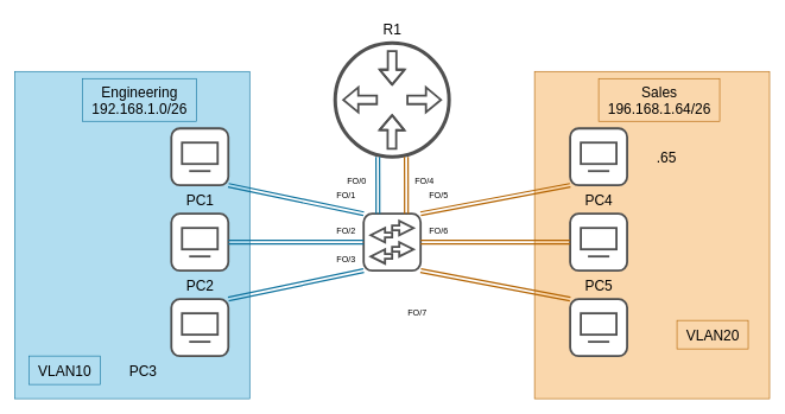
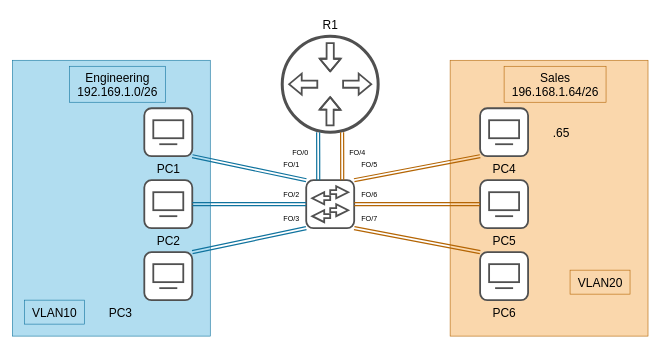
  <mxCell id="0" />
  <mxCell id="1" parent="0" />
  <mxCell id="2" value="" style="rounded=0;whiteSpace=wrap;html=1;fontSize=20;fillColor=#fad7ac;strokeColor=#b46504;" parent="1" vertex="1"><mxGeometry x="750" y="100" width="330" height="460" as="geometry" /></mxCell>
  <mxCell id="3" value="&lt;div&gt;Sales&lt;br&gt;&lt;/div&gt;&lt;div&gt;196.168.1.64/26&lt;br&gt;&lt;/div&gt;" style="text;html=1;align=center;verticalAlign=middle;resizable=0;points=[];autosize=1;strokeColor=#b46504;fillColor=#fad7ac;fontSize=20;" parent="1" vertex="1"><mxGeometry x="840" y="110" width="170" height="60" as="geometry" /></mxCell>
  <mxCell id="4" value="" style="rounded=0;whiteSpace=wrap;html=1;fontSize=20;fillColor=#b1ddf0;strokeColor=#10739e;" parent="1" vertex="1"><mxGeometry x="20" y="100" width="330" height="460" as="geometry" /></mxCell>
  <mxCell id="5" value="" style="group" parent="1" vertex="1" connectable="0"><mxGeometry x="470" y="60" width="160" height="160" as="geometry" /></mxCell>
  <mxCell id="6" value="" style="ellipse;whiteSpace=wrap;html=1;aspect=fixed;fontSize=40;fontColor=#232F3E;strokeColor=#505050;strokeWidth=5;" parent="5" vertex="1"><mxGeometry width="160" height="160" as="geometry" /></mxCell>
  <mxCell id="7" value="" style="shape=flexArrow;endArrow=classic;html=1;rounded=0;fontSize=40;fontColor=#232F3E;entryX=0.5;entryY=0.375;entryDx=0;entryDy=0;entryPerimeter=0;strokeColor=#505050;strokeWidth=3;" parent="5" target="6" edge="1"><mxGeometry width="50" height="50" relative="1" as="geometry"><mxPoint x="80" y="10" as="sourcePoint" /><mxPoint x="80" y="-50.333" as="targetPoint" /><Array as="points"><mxPoint x="80" y="30" /></Array></mxGeometry></mxCell>
  <mxCell id="8" value="" style="shape=flexArrow;endArrow=classic;html=1;rounded=0;fontSize=40;fontColor=#232F3E;strokeColor=#505050;strokeWidth=3;" parent="5" edge="1"><mxGeometry width="50" height="50" relative="1" as="geometry"><mxPoint x="79.71" y="150" as="sourcePoint" /><mxPoint x="80" y="100" as="targetPoint" /><Array as="points"><mxPoint x="79.71" y="130" /></Array></mxGeometry></mxCell>
  <mxCell id="9" value="" style="shape=flexArrow;endArrow=classic;html=1;rounded=0;fontSize=40;fontColor=#232F3E;strokeColor=#505050;strokeWidth=3;" parent="5" edge="1"><mxGeometry width="50" height="50" relative="1" as="geometry"><mxPoint x="100" y="79.86" as="sourcePoint" /><mxPoint x="150" y="79.86" as="targetPoint" /></mxGeometry></mxCell>
  <mxCell id="10" value="" style="shape=flexArrow;endArrow=classic;html=1;rounded=0;fontSize=40;fontColor=#232F3E;strokeColor=#505050;strokeWidth=3;" parent="5" edge="1"><mxGeometry width="50" height="50" relative="1" as="geometry"><mxPoint x="60" y="79.86" as="sourcePoint" /><mxPoint x="10" y="79.86" as="targetPoint" /></mxGeometry></mxCell>
  <mxCell id="11" value="" style="group" parent="1" vertex="1" connectable="0"><mxGeometry x="510" y="300" width="80" height="80" as="geometry" /></mxCell>
  <mxCell id="12" value="" style="rounded=1;whiteSpace=wrap;html=1;strokeWidth=3;strokeColor=#505050;" parent="11" vertex="1"><mxGeometry width="80" height="80" as="geometry" /></mxCell>
  <mxCell id="13" value="" style="html=1;shadow=0;dashed=0;align=center;verticalAlign=middle;shape=mxgraph.arrows2.arrow;dy=0.67;dx=20;notch=0;rounded=1;strokeColor=#505050;strokeWidth=3;" parent="11" vertex="1"><mxGeometry x="40" y="10" width="30" height="20" as="geometry" /></mxCell>
  <mxCell id="14" value="" style="html=1;shadow=0;dashed=0;align=center;verticalAlign=middle;shape=mxgraph.arrows2.arrow;dy=0.67;dx=20;notch=0;rounded=1;strokeColor=#505050;strokeWidth=3;flipV=0;flipH=1;" parent="11" vertex="1"><mxGeometry x="10" y="20" width="30" height="20" as="geometry" /></mxCell>
  <mxCell id="15" value="" style="html=1;shadow=0;dashed=0;align=center;verticalAlign=middle;shape=mxgraph.arrows2.arrow;dy=0.67;dx=20;notch=0;rounded=1;strokeColor=#505050;strokeWidth=3;" parent="11" vertex="1"><mxGeometry x="40" y="40" width="30" height="20" as="geometry" /></mxCell>
  <mxCell id="16" value="" style="html=1;shadow=0;dashed=0;align=center;verticalAlign=middle;shape=mxgraph.arrows2.arrow;dy=0.67;dx=20;notch=0;rounded=1;strokeColor=#505050;strokeWidth=3;flipH=1;" parent="11" vertex="1"><mxGeometry x="10" y="50" width="30" height="20" as="geometry" /></mxCell>
  <mxCell id="17" value="" style="group" parent="1" vertex="1" connectable="0"><mxGeometry x="240" y="180" width="80" height="80" as="geometry" /></mxCell>
  <mxCell id="18" value="" style="rounded=1;whiteSpace=wrap;html=1;strokeWidth=3;strokeColor=#505050;" parent="17" vertex="1"><mxGeometry width="80" height="80" as="geometry" /></mxCell>
  <mxCell id="19" value="" style="rounded=0;whiteSpace=wrap;html=1;strokeColor=#505050;strokeWidth=3;" parent="17" vertex="1"><mxGeometry x="15" y="20" width="50" height="30" as="geometry" /></mxCell>
  <mxCell id="20" value="" style="endArrow=none;html=1;rounded=0;strokeWidth=3;strokeColor=#505050;" parent="17" edge="1"><mxGeometry width="50" height="50" relative="1" as="geometry"><mxPoint x="25" y="60" as="sourcePoint" /><mxPoint x="55" y="60" as="targetPoint" /></mxGeometry></mxCell>
  <mxCell id="21" value="&lt;font style=&quot;font-size: 20px;&quot;&gt;R1&lt;/font&gt;" style="text;html=1;align=center;verticalAlign=middle;resizable=0;points=[];autosize=1;strokeColor=none;fillColor=none;" parent="1" vertex="1"><mxGeometry x="525" width="50" height="40" as="geometry" y="20" /></mxCell>
  <mxCell id="22" value="" style="group" parent="1" vertex="1" connectable="0"><mxGeometry x="240" y="300" width="80" height="80" as="geometry" /></mxCell>
  <mxCell id="23" value="" style="rounded=1;whiteSpace=wrap;html=1;strokeWidth=3;strokeColor=#505050;" parent="22" vertex="1"><mxGeometry width="80" height="80" as="geometry" /></mxCell>
  <mxCell id="24" value="" style="rounded=0;whiteSpace=wrap;html=1;strokeColor=#505050;strokeWidth=3;" parent="22" vertex="1"><mxGeometry x="15" y="20" width="50" height="30" as="geometry" /></mxCell>
  <mxCell id="25" value="" style="endArrow=none;html=1;rounded=0;strokeWidth=3;strokeColor=#505050;" parent="22" edge="1"><mxGeometry width="50" height="50" relative="1" as="geometry"><mxPoint x="25" y="60" as="sourcePoint" /><mxPoint x="55" y="60" as="targetPoint" /></mxGeometry></mxCell>
  <mxCell id="26" style="edgeStyle=none;shape=link;rounded=0;orthogonalLoop=1;jettySize=auto;html=1;exitX=1;exitY=0.5;exitDx=0;exitDy=0;entryX=0;entryY=0.5;entryDx=0;entryDy=0;fontSize=20;fillColor=#b1ddf0;strokeColor=#10739e;strokeWidth=2;" parent="1" source="23" target="12" edge="1"><mxGeometry relative="1" as="geometry" /></mxCell>
  <mxCell id="27" value="" style="group" parent="1" vertex="1" connectable="0"><mxGeometry x="240" y="420" width="80" height="80" as="geometry" /></mxCell>
  <mxCell id="28" value="" style="rounded=1;whiteSpace=wrap;html=1;strokeWidth=3;strokeColor=#505050;" parent="27" vertex="1"><mxGeometry width="80" height="80" as="geometry" /></mxCell>
  <mxCell id="29" value="" style="rounded=0;whiteSpace=wrap;html=1;strokeColor=#505050;strokeWidth=3;" parent="27" vertex="1"><mxGeometry x="15" y="20" width="50" height="30" as="geometry" /></mxCell>
  <mxCell id="30" value="" style="endArrow=none;html=1;rounded=0;strokeWidth=3;strokeColor=#505050;" parent="27" edge="1"><mxGeometry width="50" height="50" relative="1" as="geometry"><mxPoint x="25" y="60" as="sourcePoint" /><mxPoint x="55" y="60" as="targetPoint" /></mxGeometry></mxCell>
  <mxCell id="31" style="edgeStyle=none;shape=link;rounded=0;orthogonalLoop=1;jettySize=auto;html=1;exitX=1;exitY=0;exitDx=0;exitDy=0;entryX=0;entryY=1;entryDx=0;entryDy=0;fontSize=20;fillColor=#b1ddf0;strokeColor=#10739e;strokeWidth=2;" parent="1" source="28" target="12" edge="1"><mxGeometry relative="1" as="geometry" /></mxCell>
  <mxCell id="32" style="edgeStyle=none;shape=link;rounded=0;orthogonalLoop=1;jettySize=auto;html=1;exitX=1;exitY=1;exitDx=0;exitDy=0;entryX=0;entryY=0;entryDx=0;entryDy=0;fontSize=20;fillColor=#b1ddf0;strokeColor=#10739e;strokeWidth=2;" parent="1" source="18" target="12" edge="1"><mxGeometry relative="1" as="geometry" /></mxCell>
  <mxCell id="33" value="" style="group" parent="1" vertex="1" connectable="0"><mxGeometry x="800" y="180" width="80" height="80" as="geometry" /></mxCell>
  <mxCell id="34" value="" style="rounded=1;whiteSpace=wrap;html=1;strokeWidth=3;strokeColor=#505050;" parent="33" vertex="1"><mxGeometry width="80" height="80" as="geometry" /></mxCell>
  <mxCell id="35" value="" style="rounded=0;whiteSpace=wrap;html=1;strokeColor=#505050;strokeWidth=3;" parent="33" vertex="1"><mxGeometry x="15" y="20" width="50" height="30" as="geometry" /></mxCell>
  <mxCell id="36" value="" style="endArrow=none;html=1;rounded=0;strokeWidth=3;strokeColor=#505050;" parent="33" edge="1"><mxGeometry width="50" height="50" relative="1" as="geometry"><mxPoint x="25" y="60" as="sourcePoint" /><mxPoint x="55" y="60" as="targetPoint" /></mxGeometry></mxCell>
  <mxCell id="37" value="" style="group" parent="1" vertex="1" connectable="0"><mxGeometry x="800" y="300" width="80" height="80" as="geometry" /></mxCell>
  <mxCell id="38" value="" style="rounded=1;whiteSpace=wrap;html=1;strokeWidth=3;strokeColor=#505050;" parent="37" vertex="1"><mxGeometry width="80" height="80" as="geometry" /></mxCell>
  <mxCell id="39" value="" style="rounded=0;whiteSpace=wrap;html=1;strokeColor=#505050;strokeWidth=3;" parent="37" vertex="1"><mxGeometry x="15" y="20" width="50" height="30" as="geometry" /></mxCell>
  <mxCell id="40" value="" style="endArrow=none;html=1;rounded=0;strokeWidth=3;strokeColor=#505050;" parent="37" edge="1"><mxGeometry width="50" height="50" relative="1" as="geometry"><mxPoint x="25" y="60" as="sourcePoint" /><mxPoint x="55" y="60" as="targetPoint" /></mxGeometry></mxCell>
  <mxCell id="41" value="" style="group" parent="1" vertex="1" connectable="0"><mxGeometry x="800" y="420" width="80" height="80" as="geometry" /></mxCell>
  <mxCell id="42" value="" style="rounded=1;whiteSpace=wrap;html=1;strokeWidth=3;strokeColor=#505050;" parent="41" vertex="1"><mxGeometry width="80" height="80" as="geometry" /></mxCell>
  <mxCell id="43" value="" style="rounded=0;whiteSpace=wrap;html=1;strokeColor=#505050;strokeWidth=3;" parent="41" vertex="1"><mxGeometry x="15" y="20" width="50" height="30" as="geometry" /></mxCell>
  <mxCell id="44" value="" style="endArrow=none;html=1;rounded=0;strokeWidth=3;strokeColor=#505050;" parent="41" edge="1"><mxGeometry width="50" height="50" relative="1" as="geometry"><mxPoint x="25" y="60" as="sourcePoint" /><mxPoint x="55" y="60" as="targetPoint" /></mxGeometry></mxCell>
  <mxCell id="45" style="edgeStyle=none;shape=link;rounded=0;orthogonalLoop=1;jettySize=auto;html=1;exitX=0;exitY=1;exitDx=0;exitDy=0;entryX=1;entryY=0;entryDx=0;entryDy=0;fontSize=20;fillColor=#fad7ac;strokeColor=#b46504;strokeWidth=2;" parent="1" source="34" target="12" edge="1"><mxGeometry relative="1" as="geometry" /></mxCell>
  <mxCell id="46" style="edgeStyle=none;shape=link;rounded=0;orthogonalLoop=1;jettySize=auto;html=1;exitX=0;exitY=0.5;exitDx=0;exitDy=0;entryX=1;entryY=0.5;entryDx=0;entryDy=0;fontSize=20;fillColor=#fad7ac;strokeColor=#b46504;strokeWidth=2;" parent="1" source="38" target="12" edge="1"><mxGeometry relative="1" as="geometry" /></mxCell>
  <mxCell id="47" style="edgeStyle=none;shape=link;rounded=0;orthogonalLoop=1;jettySize=auto;html=1;exitX=0;exitY=0;exitDx=0;exitDy=0;entryX=1;entryY=1;entryDx=0;entryDy=0;fontSize=20;strokeWidth=2;fillColor=#fad7ac;strokeColor=#b46504;" parent="1" source="42" target="12" edge="1"><mxGeometry relative="1" as="geometry" /></mxCell>
- <mxCell id="48" value="&lt;div&gt;Engineering&lt;/div&gt;&lt;div&gt;192.168.1.0/26&lt;br&gt;&lt;/div&gt;" style="text;html=1;align=center;verticalAlign=middle;resizable=0;points=[];autosize=1;strokeColor=#10739e;fillColor=#b1ddf0;fontSize=20;" parent="1" vertex="1"><mxGeometry x="115" y="110" width="160" height="60" as="geometry" /></mxCell>
+ <mxCell id="48" value="&lt;div&gt;Engineering&lt;/div&gt;&lt;div&gt;192.169.1.0/26&lt;br&gt;&lt;/div&gt;" style="text;html=1;align=center;verticalAlign=middle;resizable=0;points=[];autosize=1;strokeColor=#10739e;fillColor=#b1ddf0;fontSize=20;" parent="1" vertex="1"><mxGeometry x="115" y="110" width="160" height="60" as="geometry" /></mxCell>
  <mxCell id="49" value="PC1" style="text;html=1;align=center;verticalAlign=middle;resizable=0;points=[];autosize=1;strokeColor=none;fillColor=none;fontSize=20;" parent="1" vertex="1"><mxGeometry x="250" y="260" width="60" height="40" as="geometry" /></mxCell>
  <mxCell id="50" value="PC2" style="text;html=1;align=center;verticalAlign=middle;resizable=0;points=[];autosize=1;strokeColor=none;fillColor=none;fontSize=20;" parent="1" vertex="1"><mxGeometry x="250" y="380" width="60" height="40" as="geometry" /></mxCell>
  <mxCell id="51" value="PC3" style="text;html=1;align=center;verticalAlign=middle;resizable=0;points=[];autosize=1;strokeColor=none;fillColor=none;fontSize=20;" parent="1" vertex="1"><mxGeometry x="170" y="500" width="60" height="40" as="geometry" /></mxCell>
  <mxCell id="52" value="PC4" style="text;html=1;align=center;verticalAlign=middle;resizable=0;points=[];autosize=1;strokeColor=none;fillColor=none;fontSize=20;" parent="1" vertex="1"><mxGeometry x="810" y="260" width="60" height="40" as="geometry" /></mxCell>
  <mxCell id="53" value="PC5" style="text;html=1;align=center;verticalAlign=middle;resizable=0;points=[];autosize=1;strokeColor=none;fillColor=none;fontSize=20;" parent="1" vertex="1"><mxGeometry x="810" y="380" width="60" height="40" as="geometry" /></mxCell>
+ <mxCell id="54" value="PC6" style="text;html=1;align=center;verticalAlign=middle;resizable=0;points=[];autosize=1;strokeColor=none;fillColor=none;fontSize=20;" parent="1" vertex="1"><mxGeometry x="810" y="500" width="60" height="40" as="geometry" /></mxCell>
  <mxCell id="55" value=".65" style="text;html=1;align=center;verticalAlign=middle;resizable=0;points=[];autosize=1;strokeColor=none;fillColor=none;fontSize=20;" parent="1" vertex="1"><mxGeometry x="910" y="200" width="50" height="40" as="geometry" /></mxCell>
  <mxCell id="56" value="VLAN10" style="text;html=1;align=center;verticalAlign=middle;resizable=0;points=[];autosize=1;fontSize=20;fillColor=#b1ddf0;strokeColor=#10739e;" parent="1" vertex="1"><mxGeometry x="40" y="500" width="100" height="40" as="geometry" /></mxCell>
  <mxCell id="57" value="VLAN20" style="text;html=1;align=center;verticalAlign=middle;resizable=0;points=[];autosize=1;strokeColor=#b46504;fillColor=#fad7ac;fontSize=20;" parent="1" vertex="1"><mxGeometry x="950" y="450" width="100" height="40" as="geometry" /></mxCell>
  <mxCell id="58" value="FO/1" style="text;html=1;align=center;verticalAlign=middle;resizable=0;points=[];autosize=1;strokeColor=none;fillColor=none;" parent="1" vertex="1"><mxGeometry x="460" y="260" width="50" height="30" as="geometry" /></mxCell>
  <mxCell id="59" value="FO/2" style="text;html=1;align=center;verticalAlign=middle;resizable=0;points=[];autosize=1;strokeColor=none;fillColor=none;" parent="1" vertex="1"><mxGeometry x="460" y="310" width="50" height="30" as="geometry" /></mxCell>
  <mxCell id="60" value="FO/3" style="text;html=1;align=center;verticalAlign=middle;resizable=0;points=[];autosize=1;strokeColor=none;fillColor=none;" parent="1" vertex="1"><mxGeometry x="460" y="350" width="50" height="30" as="geometry" /></mxCell>
  <mxCell id="61" value="FO/5" style="text;html=1;align=center;verticalAlign=middle;resizable=0;points=[];autosize=1;strokeColor=none;fillColor=none;" parent="1" vertex="1"><mxGeometry x="590" y="260" width="50" height="30" as="geometry" /></mxCell>
  <mxCell id="62" value="FO/6" style="text;html=1;align=center;verticalAlign=middle;resizable=0;points=[];autosize=1;strokeColor=none;fillColor=none;" parent="1" vertex="1"><mxGeometry x="590" y="310" width="50" height="30" as="geometry" /></mxCell>
- <mxCell id="63" value="FO/7" style="text;html=1;align=center;verticalAlign=middle;resizable=0;points=[];autosize=1;strokeColor=none;fillColor=none;" parent="1" vertex="1"><mxGeometry x="560" y="425" width="50" height="30" as="geometry" /></mxCell>
+ <mxCell id="63" value="FO/7" style="text;html=1;align=center;verticalAlign=middle;resizable=0;points=[];autosize=1;strokeColor=none;fillColor=none;" parent="1" vertex="1"><mxGeometry x="590" y="350" width="50" height="30" as="geometry" /></mxCell>
  <mxCell id="64" style="edgeStyle=orthogonalEdgeStyle;rounded=0;orthogonalLoop=1;jettySize=auto;html=1;exitX=0.25;exitY=0;exitDx=0;exitDy=0;shape=link;fillColor=#b1ddf0;strokeColor=#10739e;strokeWidth=2;" edge="1" parent="1" source="12"><mxGeometry relative="1" as="geometry"><mxPoint x="529.857" y="220" as="targetPoint" /></mxGeometry></mxCell>
  <mxCell id="65" style="edgeStyle=orthogonalEdgeStyle;shape=link;rounded=0;orthogonalLoop=1;jettySize=auto;html=1;exitX=0.75;exitY=0;exitDx=0;exitDy=0;entryX=0.624;entryY=1;entryDx=0;entryDy=0;entryPerimeter=0;strokeWidth=2;fillColor=#fad7ac;strokeColor=#b46504;" edge="1" parent="1" source="12" target="6"><mxGeometry relative="1" as="geometry" /></mxCell>
  <mxCell id="66" value="FO/0" style="text;html=1;align=center;verticalAlign=middle;resizable=0;points=[];autosize=1;strokeColor=none;fillColor=none;" vertex="1" parent="1"><mxGeometry x="475" y="240" width="50" height="30" as="geometry" /></mxCell>
  <mxCell id="67" value="FO/4" style="text;html=1;align=center;verticalAlign=middle;resizable=0;points=[];autosize=1;strokeColor=none;fillColor=none;" vertex="1" parent="1"><mxGeometry x="570" y="240" width="50" height="30" as="geometry" /></mxCell>
